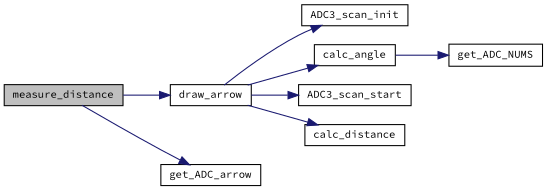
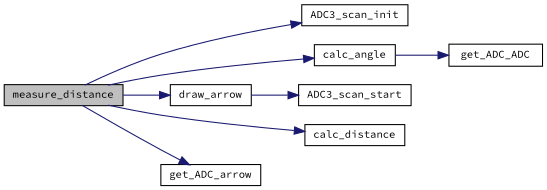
  digraph {
    fontname="Source Code Pro"
    rankdir=LR
    node [color=black fillcolor=white fontname="Source Code Pro" fontsize=10 shape=record style=filled]
    edge [color=midnightblue fontname="Source Code Pro" fontsize=10 labelfontname=Helvetica labelfontsize=10 style=solid]
    n1 [fillcolor=grey75 fontcolor=black height=0.2 label=measure_distance width=0.4]
    n2 [height=0.2 label=ADC3_scan_init width=0.4]
    n3 [height=0.2 label=calc_angle width=0.4]
    n4 [height=0.2 label=calc_distance width=0.4]
    n5 [height=0.2 label=draw_arrow width=0.4]
    n6 [height=0.2 label=get_ADC_arrow width=0.4]
    n7 [height=0.2 label=ADC3_scan_start width=0.4]
-   n8 [height=0.2 label=get_ADC_NUMS width=0.4]
-   n5 -> n2
-   n5 -> n3
-   n5 -> n4
+   n8 [height=0.2 label=get_ADC_ADC width=0.4]
+   n1 -> n2
+   n1 -> n3
+   n1 -> n4
    n1 -> n5
    n1 -> n6
    n3 -> n8
    n5 -> n7
  }
